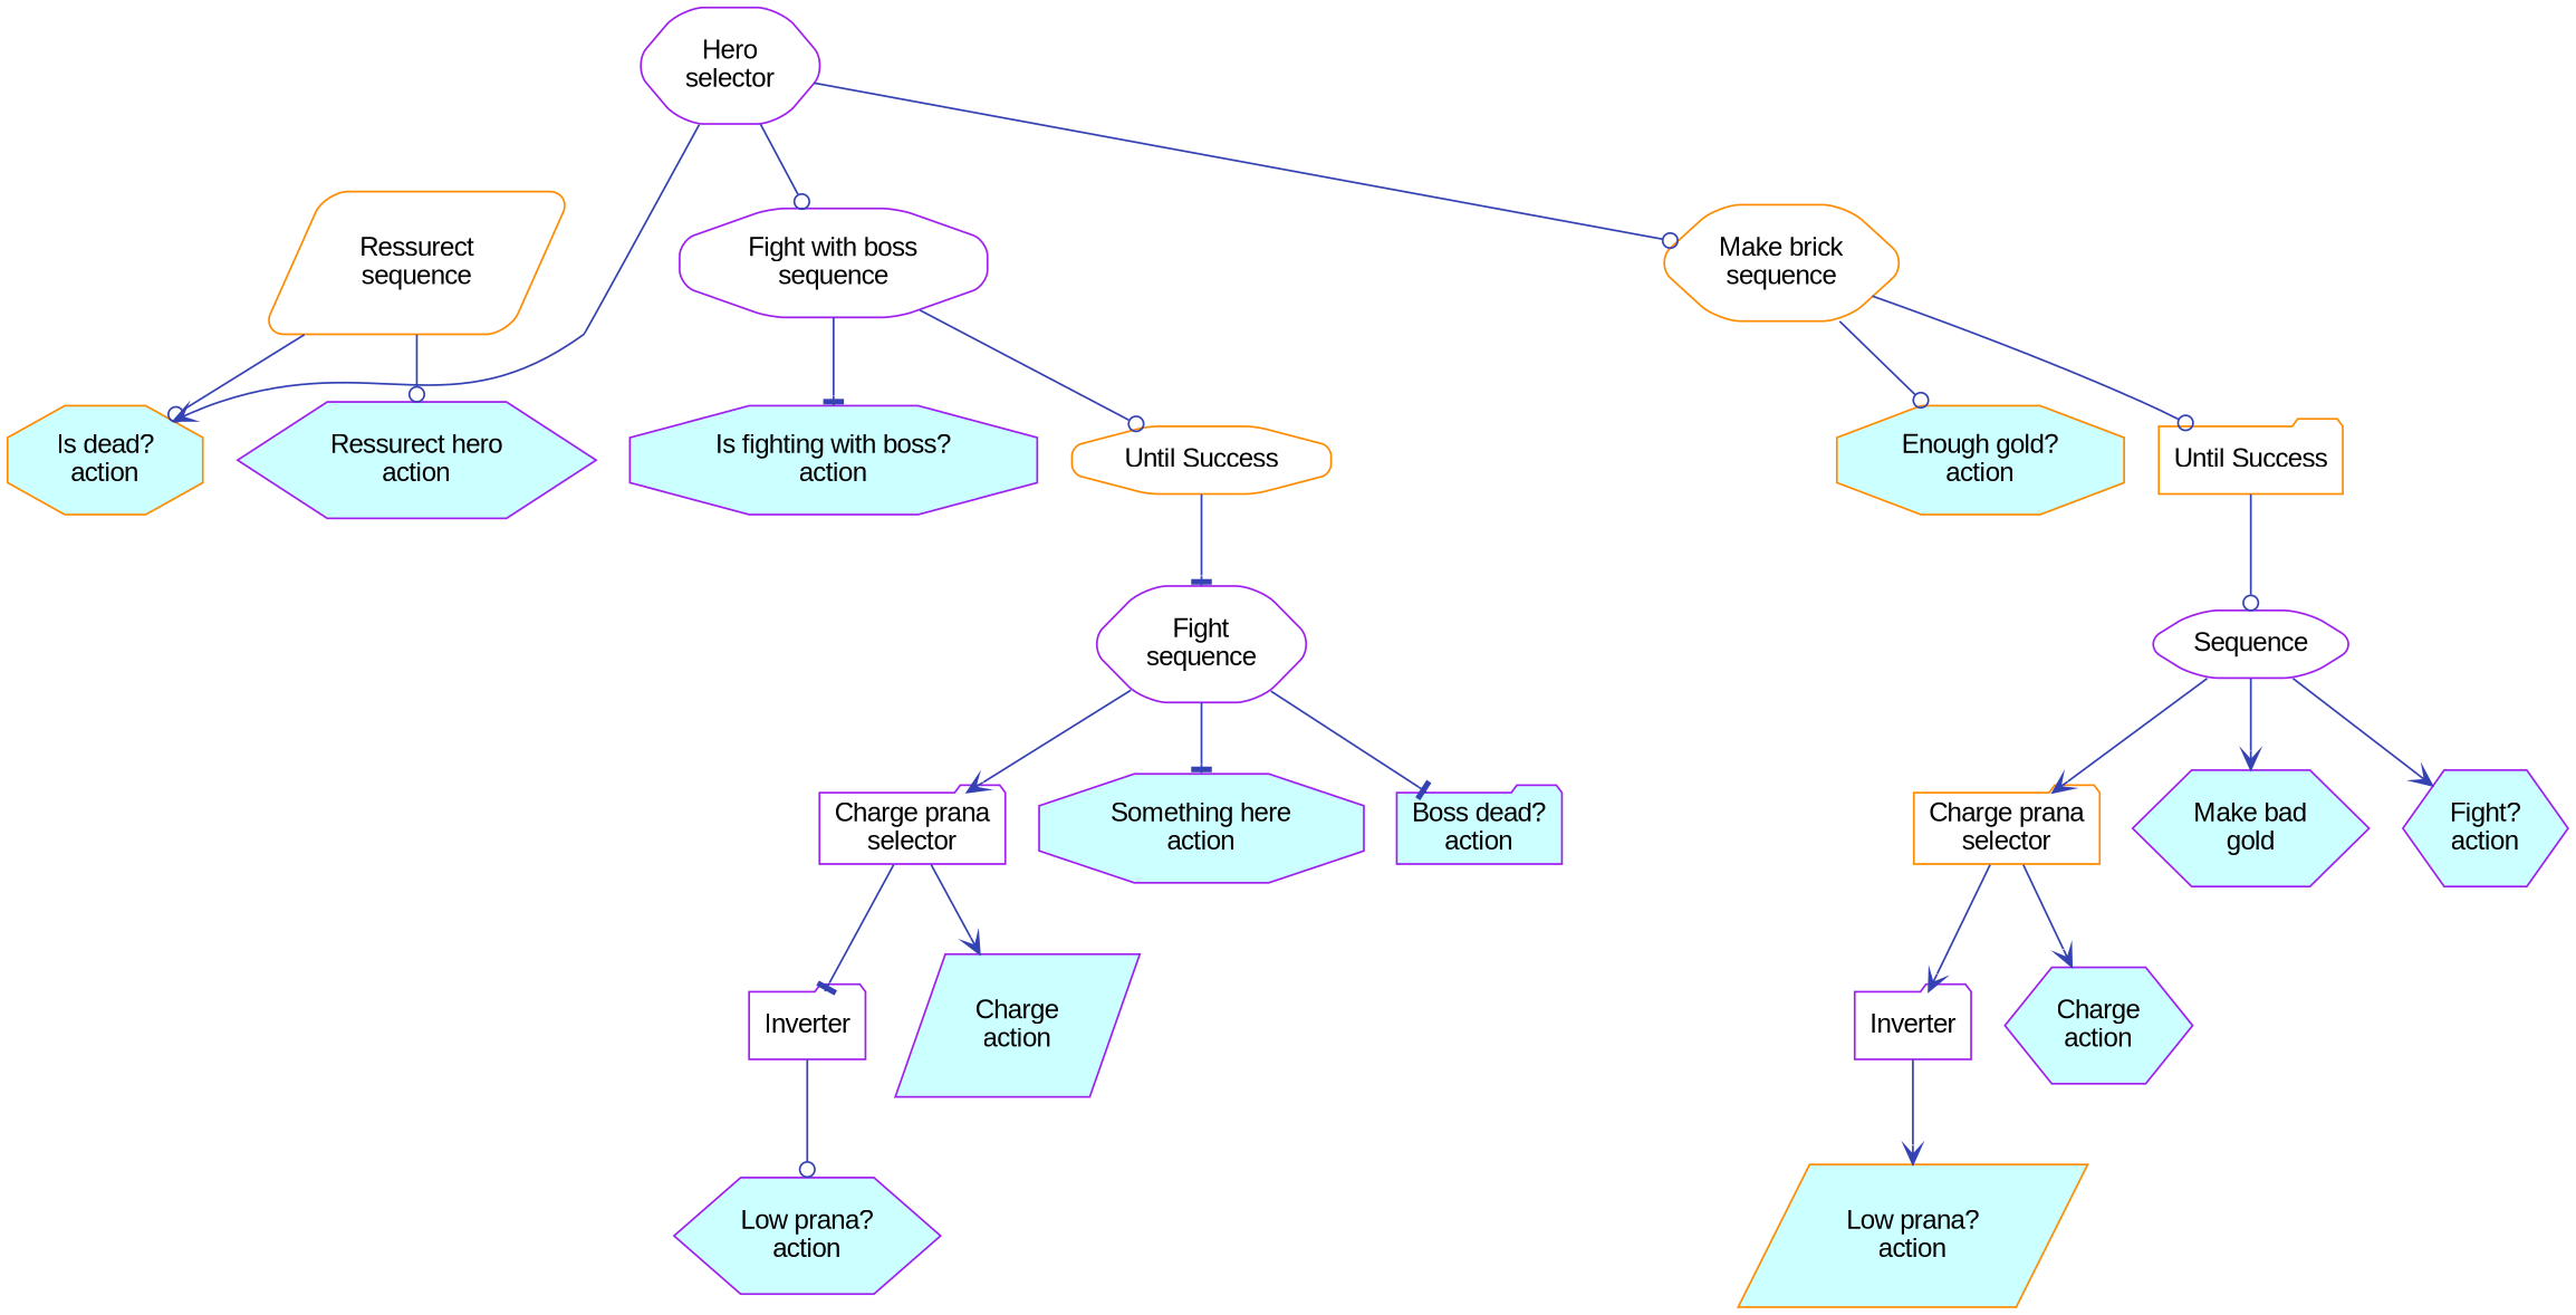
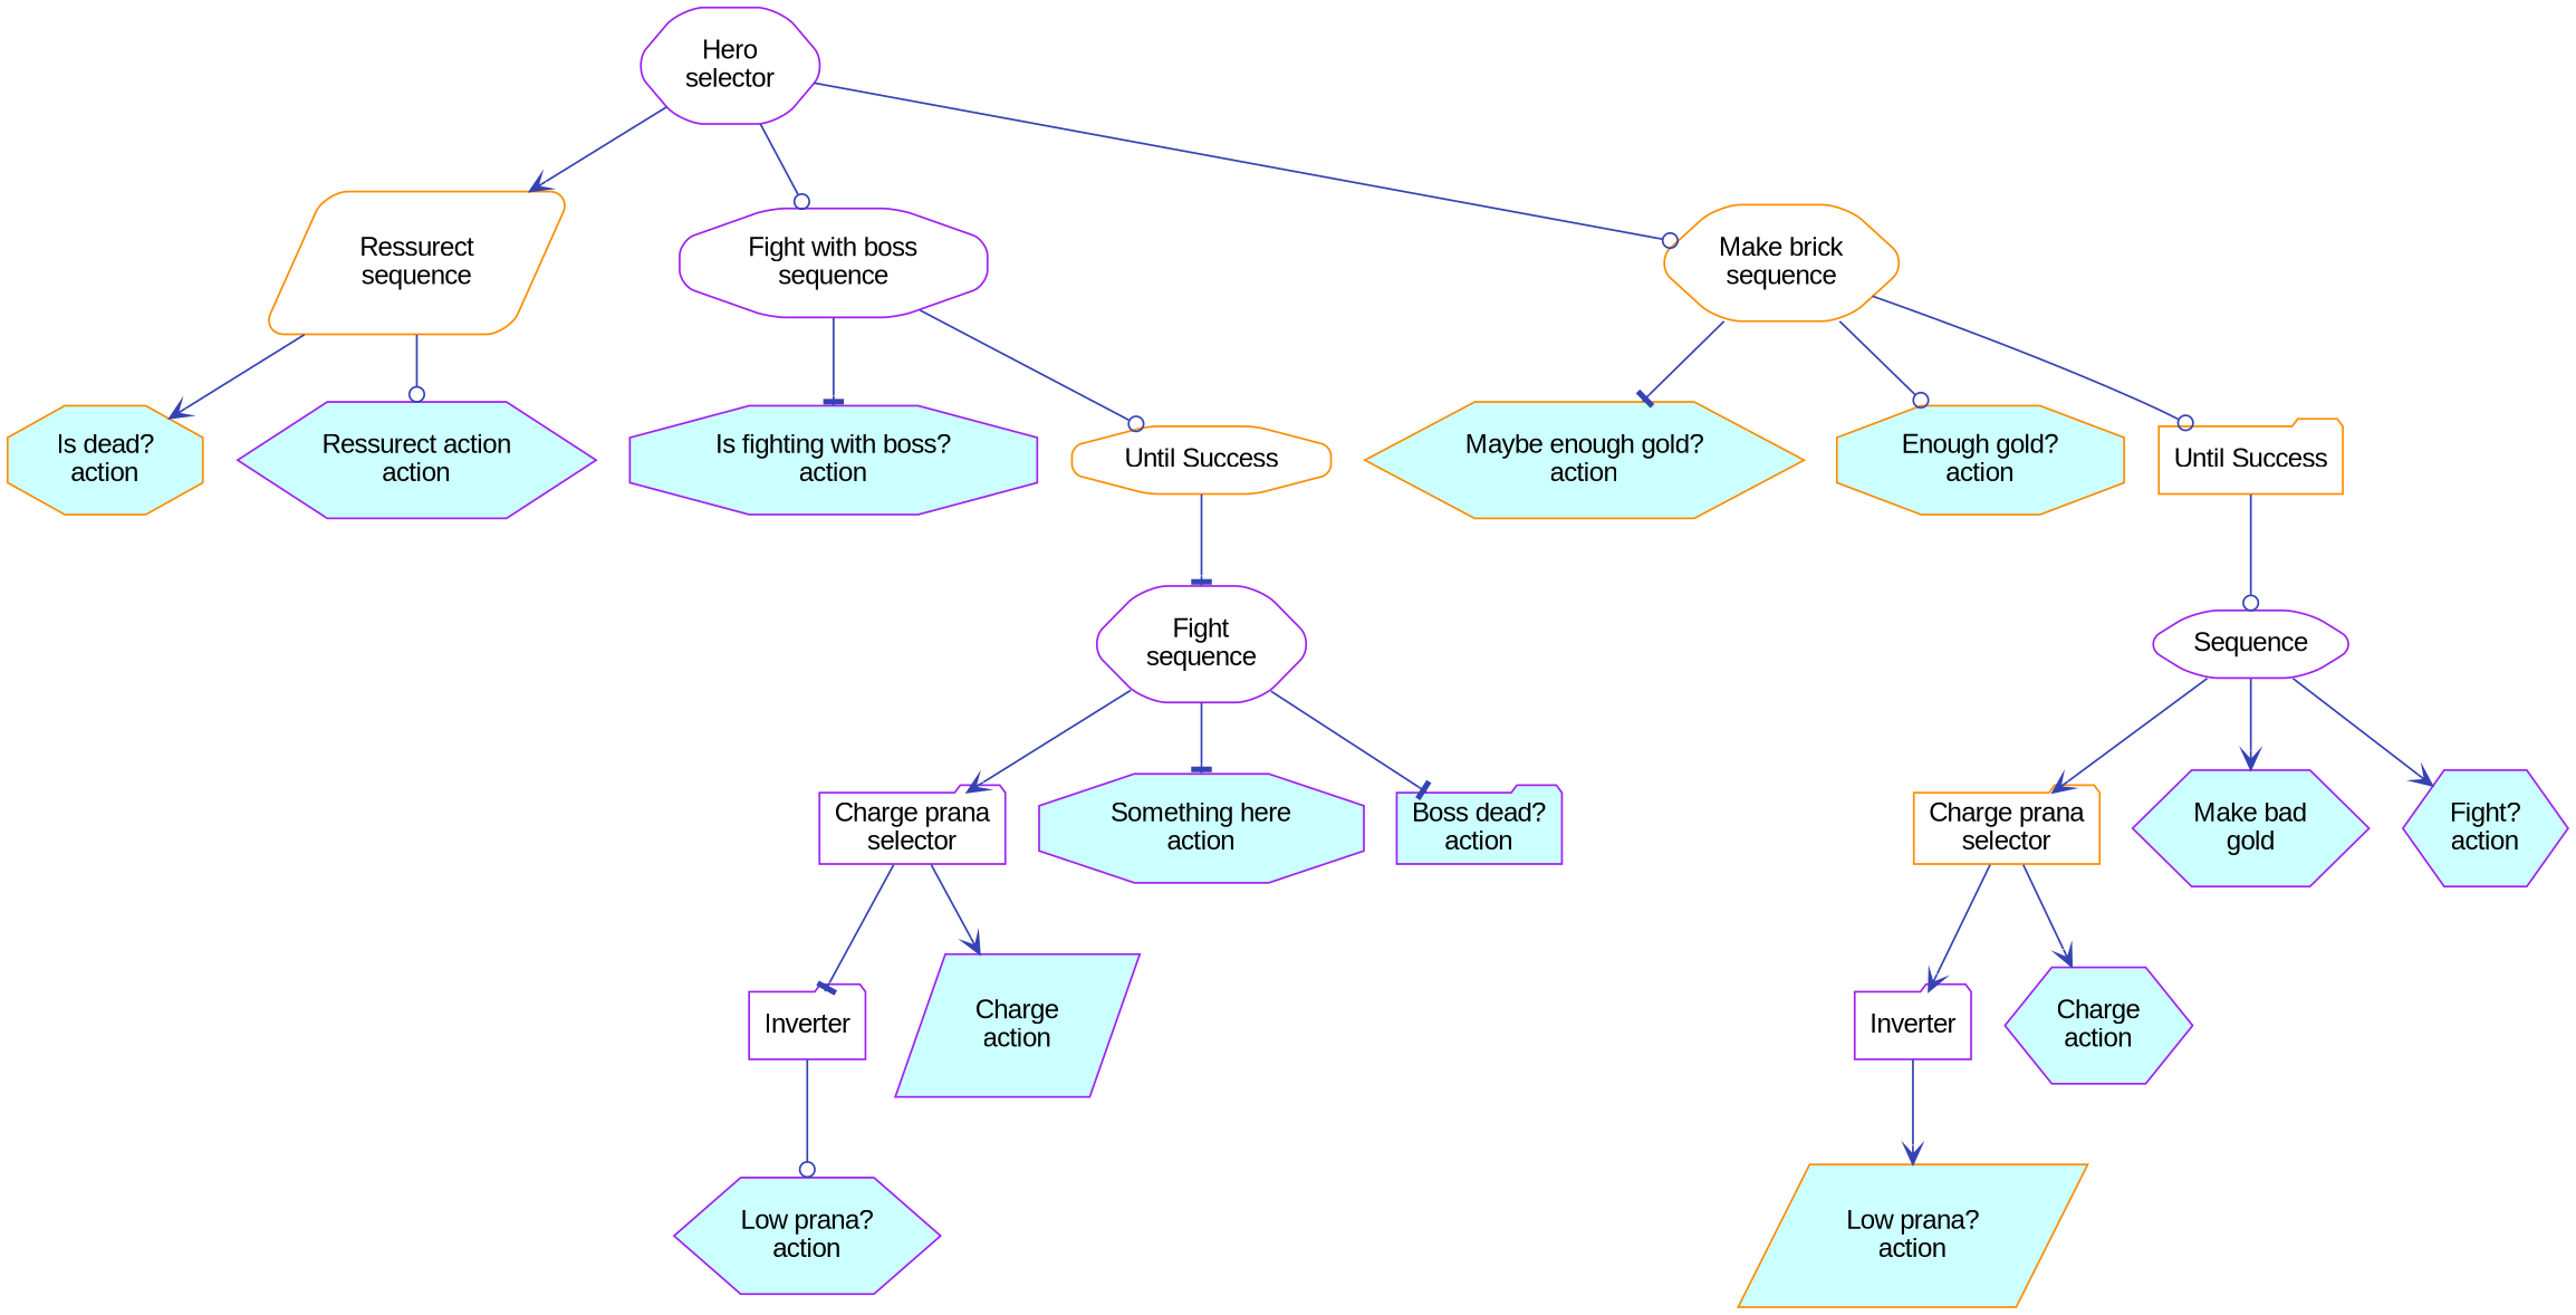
  digraph {
    ordering=out
    rankdir=TB
    node [color=purple fontname=Arial shape=hexagon style=filled fillcolor="#CCFFFF"]
    edge [arrowhead=vee color="0.650 0.700 0.700"]
    n1 [label="Hero\nselector" style=rounded fillcolor=""]
    n2 [color=darkorange label="Ressurect\nsequence" shape=parallelogram style=rounded fillcolor=""]
    n3 [label="Fight with boss\nsequence" shape=octagon style=rounded fillcolor=""]
    n4 [color=darkorange label="Make brick\nsequence" style=rounded fillcolor=""]
    n5 [color=darkorange label="Is dead?\naction" shape=octagon]
-   n6 [label="Ressurect hero\naction"]
+   n6 [label="Ressurect action\naction"]
    n7 [label="Is fighting with boss?\naction" shape=octagon]
    n8 [color=darkorange label="Until Success" shape=octagon style=rounded fillcolor=""]
+   n9 [color=darkorange label="Maybe enough gold?\naction"]
    n10 [color=darkorange label="Enough gold?\naction" shape=octagon]
    n11 [color=darkorange label="Until Success" shape=folder style=rounded fillcolor=""]
    n12 [label="Fight\nsequence" style=rounded fillcolor=""]
    n13 [label="Charge prana\nselector" shape=folder style=rounded fillcolor=""]
    n14 [label="Something here\naction" shape=octagon]
    n15 [label="Boss dead?\naction" shape=folder]
    n16 [label=Inverter shape=folder style=rounded fillcolor=""]
    n17 [label="Charge\naction" shape=parallelogram]
    n18 [label="Low prana?\naction"]
    n19 [label=Sequence style=rounded fillcolor=""]
    n20 [color=darkorange label="Charge prana\nselector" shape=folder style=rounded fillcolor=""]
    n21 [label="Make bad\ngold"]
    n22 [label="Fight?\naction"]
    n23 [label=Inverter shape=folder style=rounded fillcolor=""]
    n24 [label="Charge\naction"]
    n25 [color=darkorange label="Low prana?\naction" shape=parallelogram]
-   n1 -> n5
+   n1 -> n2
    n1 -> n3 [arrowhead=odot]
    n1 -> n4 [arrowhead=odot]
-   n2 -> n5 [arrowhead=odot]
+   n2 -> n5
    n2 -> n6 [arrowhead=odot]
    n3 -> n7 [arrowhead=tee]
    n3 -> n8 [arrowhead=odot]
+   n4 -> n9 [arrowhead=tee]
    n4 -> n10 [arrowhead=odot]
    n4 -> n11 [arrowhead=odot]
    n8 -> n12 [arrowhead=tee]
    n11 -> n19 [arrowhead=odot]
    n12 -> n13
    n12 -> n14 [arrowhead=tee]
    n12 -> n15 [arrowhead=tee]
    n13 -> n16 [arrowhead=tee]
    n13 -> n17
    n16 -> n18 [arrowhead=odot]
    n19 -> n20
    n19 -> n21
    n19 -> n22
    n20 -> n23
    n20 -> n24
    n23 -> n25
  }
